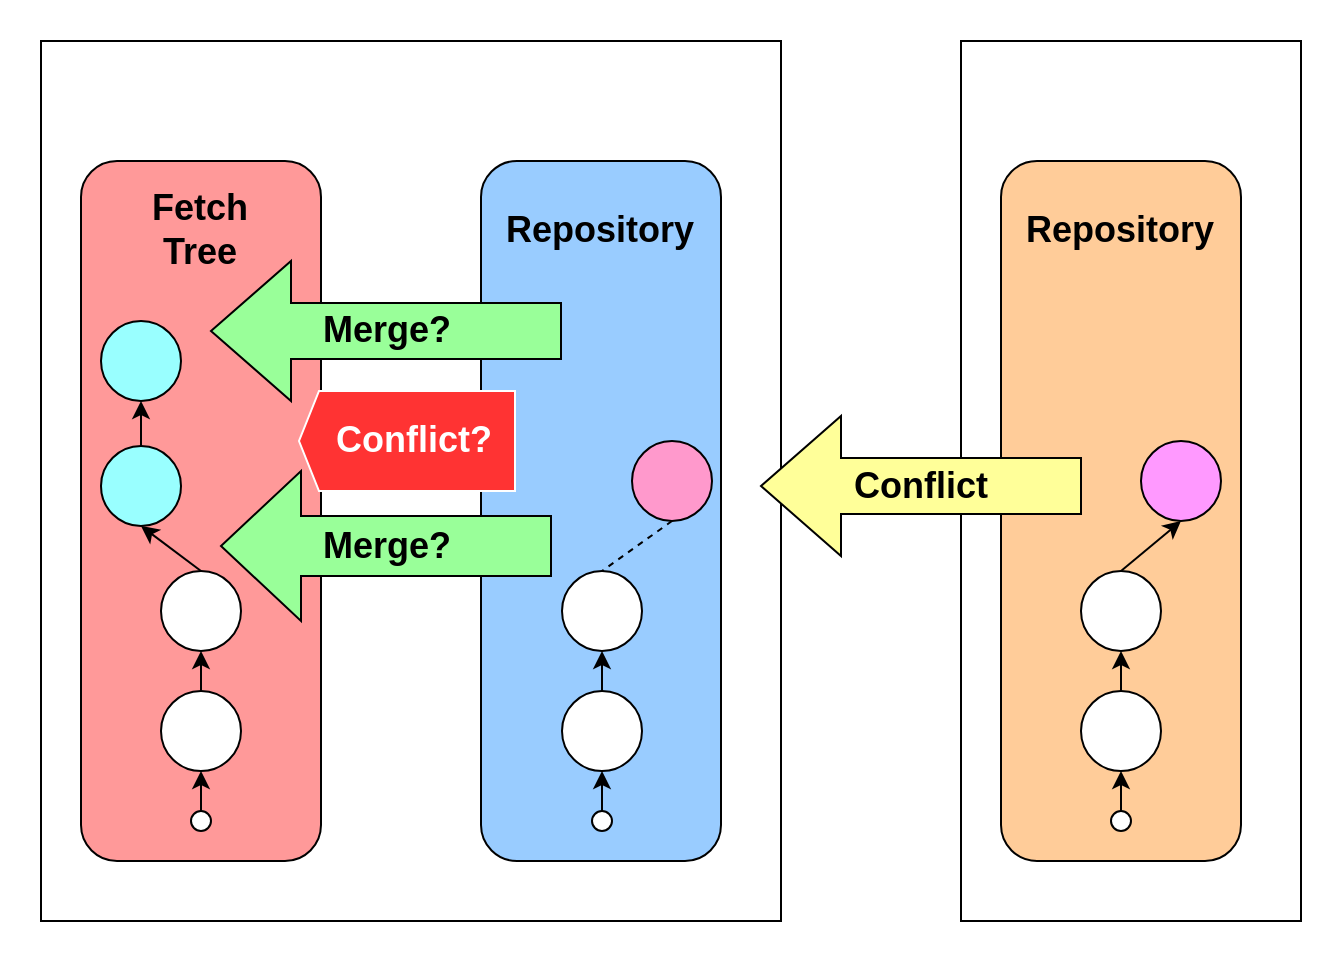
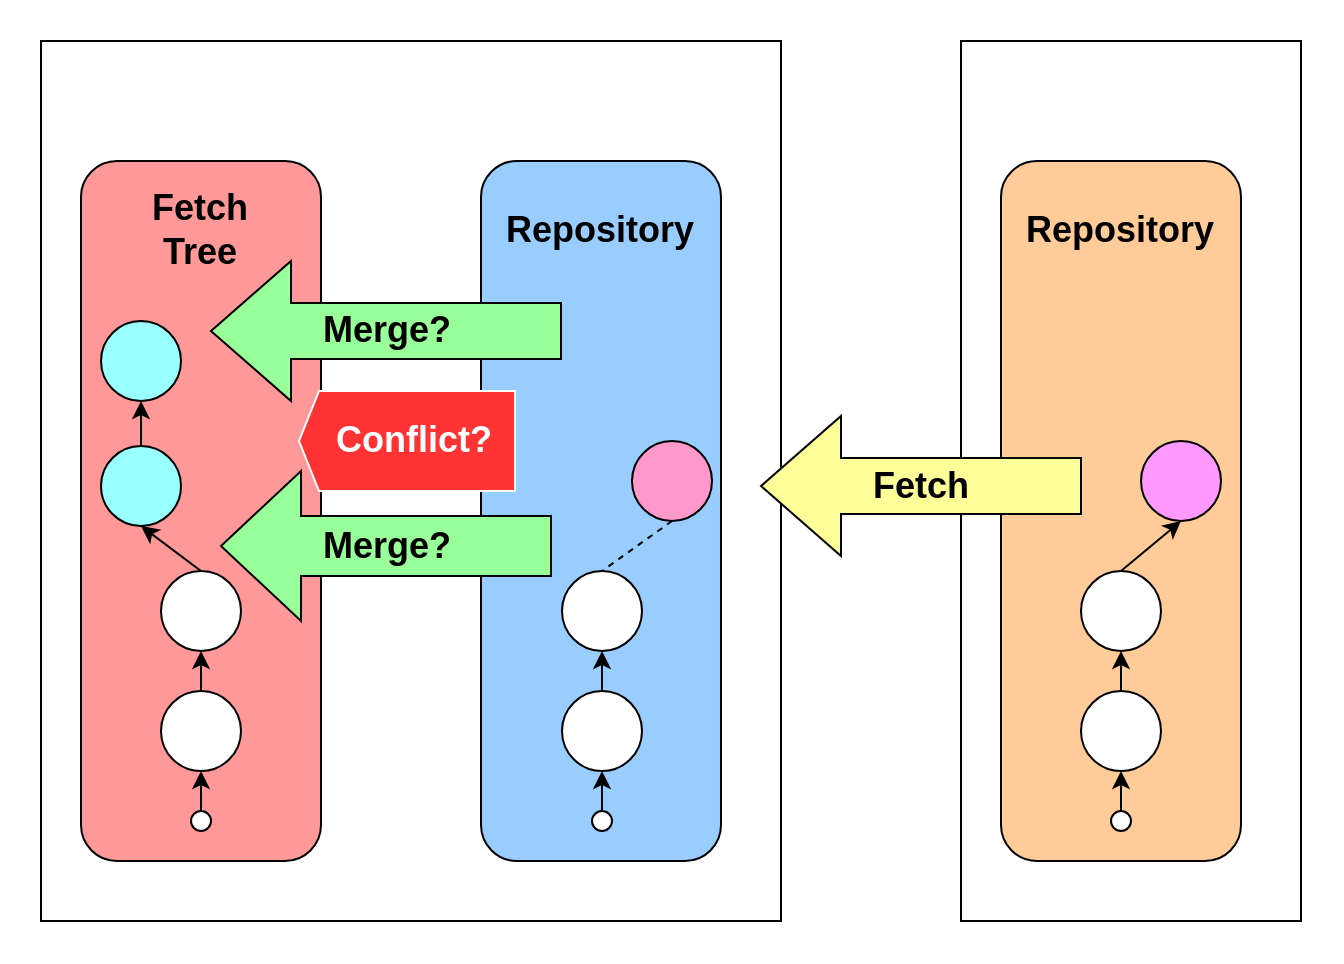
  <mxCell id="0" />
  <mxCell id="1" parent="0" />
  <mxCell id="2" value="" style="rounded=0;whiteSpace=wrap;html=1;" vertex="1" parent="1"><mxGeometry x="20" y="20" width="370" height="440" as="geometry" /></mxCell>
  <mxCell id="3" value="" style="rounded=1;whiteSpace=wrap;html=1;fillColor=#99CCFF;" vertex="1" parent="1"><mxGeometry x="240" y="80" width="120" height="350" as="geometry" /></mxCell>
  <mxCell id="4" value="&lt;font style=&quot;font-size: 18px&quot;&gt;&lt;b&gt;Repository&lt;/b&gt;&lt;/font&gt;" style="text;html=1;strokeColor=none;fillColor=none;align=center;verticalAlign=middle;whiteSpace=wrap;rounded=0;" vertex="1" parent="1"><mxGeometry x="245" y="100" width="110" height="30" as="geometry" /></mxCell>
  <mxCell id="5" value="" style="rounded=1;whiteSpace=wrap;html=1;fillColor=#FF9999;" vertex="1" parent="1"><mxGeometry x="40" y="80" width="120" height="350" as="geometry" /></mxCell>
  <mxCell id="6" value="&lt;font style=&quot;font-size: 18px&quot;&gt;&lt;b&gt;Fetch Tree&lt;/b&gt;&lt;/font&gt;" style="text;html=1;strokeColor=none;fillColor=none;align=center;verticalAlign=middle;whiteSpace=wrap;rounded=0;" vertex="1" parent="1"><mxGeometry x="55" y="90" width="90" height="50" as="geometry" /></mxCell>
  <mxCell id="7" value="" style="rounded=0;whiteSpace=wrap;html=1;" vertex="1" parent="1"><mxGeometry x="480" y="20" width="170" height="440" as="geometry" /></mxCell>
  <mxCell id="8" value="" style="rounded=1;whiteSpace=wrap;html=1;fillColor=#FFCC99;" vertex="1" parent="1"><mxGeometry x="500" y="80" width="120" height="350" as="geometry" /></mxCell>
  <mxCell id="9" value="&lt;font style=&quot;font-size: 18px&quot;&gt;&lt;b&gt;Repository&lt;/b&gt;&lt;/font&gt;" style="text;html=1;strokeColor=none;fillColor=none;align=center;verticalAlign=middle;whiteSpace=wrap;rounded=0;" vertex="1" parent="1"><mxGeometry x="505" y="100" width="110" height="30" as="geometry" /></mxCell>
  <mxCell id="10" value="" style="ellipse;whiteSpace=wrap;html=1;aspect=fixed;" vertex="1" parent="1"><mxGeometry x="95" y="405" width="10" height="10" as="geometry" /></mxCell>
  <mxCell id="11" value="" style="ellipse;whiteSpace=wrap;html=1;aspect=fixed;" vertex="1" parent="1"><mxGeometry x="80" y="345" width="40" height="40" as="geometry" /></mxCell>
  <mxCell id="12" value="" style="ellipse;whiteSpace=wrap;html=1;aspect=fixed;" vertex="1" parent="1"><mxGeometry x="80" y="285" width="40" height="40" as="geometry" /></mxCell>
  <mxCell id="13" value="" style="endArrow=classic;html=1;exitX=0.5;exitY=0;exitDx=0;exitDy=0;entryX=0.5;entryY=1;entryDx=0;entryDy=0;" edge="1" parent="1" source="10" target="11"><mxGeometry width="50" height="50" relative="1" as="geometry"><mxPoint x="-40" y="375" as="sourcePoint" /><mxPoint x="10" y="325" as="targetPoint" /></mxGeometry></mxCell>
  <mxCell id="14" value="" style="endArrow=classic;html=1;exitX=0.5;exitY=0;exitDx=0;exitDy=0;entryX=0.5;entryY=1;entryDx=0;entryDy=0;" edge="1" parent="1" source="11" target="12"><mxGeometry width="50" height="50" relative="1" as="geometry"><mxPoint x="110" y="525" as="sourcePoint" /><mxPoint x="160" y="475" as="targetPoint" /></mxGeometry></mxCell>
  <mxCell id="15" value="" style="ellipse;whiteSpace=wrap;html=1;aspect=fixed;" vertex="1" parent="1"><mxGeometry x="295.5" y="405" width="10" height="10" as="geometry" /></mxCell>
  <mxCell id="16" value="" style="ellipse;whiteSpace=wrap;html=1;aspect=fixed;" vertex="1" parent="1"><mxGeometry x="280.5" y="345" width="40" height="40" as="geometry" /></mxCell>
  <mxCell id="17" value="" style="ellipse;whiteSpace=wrap;html=1;aspect=fixed;" vertex="1" parent="1"><mxGeometry x="280.5" y="285" width="40" height="40" as="geometry" /></mxCell>
  <mxCell id="18" value="" style="endArrow=classic;html=1;exitX=0.5;exitY=0;exitDx=0;exitDy=0;entryX=0.5;entryY=1;entryDx=0;entryDy=0;" edge="1" source="15" target="16" parent="1"><mxGeometry width="50" height="50" relative="1" as="geometry"><mxPoint x="160.5" y="375" as="sourcePoint" /><mxPoint x="210.5" y="325" as="targetPoint" /></mxGeometry></mxCell>
  <mxCell id="19" value="" style="endArrow=classic;html=1;exitX=0.5;exitY=0;exitDx=0;exitDy=0;entryX=0.5;entryY=1;entryDx=0;entryDy=0;" edge="1" source="16" target="17" parent="1"><mxGeometry width="50" height="50" relative="1" as="geometry"><mxPoint x="310.5" y="525" as="sourcePoint" /><mxPoint x="360.5" y="475" as="targetPoint" /></mxGeometry></mxCell>
  <mxCell id="20" value="" style="ellipse;whiteSpace=wrap;html=1;aspect=fixed;" vertex="1" parent="1"><mxGeometry x="555" y="405" width="10" height="10" as="geometry" /></mxCell>
  <mxCell id="21" value="" style="ellipse;whiteSpace=wrap;html=1;aspect=fixed;" vertex="1" parent="1"><mxGeometry x="540" y="345" width="40" height="40" as="geometry" /></mxCell>
  <mxCell id="22" value="" style="ellipse;whiteSpace=wrap;html=1;aspect=fixed;" vertex="1" parent="1"><mxGeometry x="540" y="285" width="40" height="40" as="geometry" /></mxCell>
  <mxCell id="23" value="" style="endArrow=classic;html=1;exitX=0.5;exitY=0;exitDx=0;exitDy=0;entryX=0.5;entryY=1;entryDx=0;entryDy=0;" edge="1" source="20" target="21" parent="1"><mxGeometry width="50" height="50" relative="1" as="geometry"><mxPoint x="420" y="375" as="sourcePoint" /><mxPoint x="470" y="325" as="targetPoint" /></mxGeometry></mxCell>
  <mxCell id="24" value="" style="endArrow=classic;html=1;exitX=0.5;exitY=0;exitDx=0;exitDy=0;entryX=0.5;entryY=1;entryDx=0;entryDy=0;" edge="1" source="21" target="22" parent="1"><mxGeometry width="50" height="50" relative="1" as="geometry"><mxPoint x="570" y="525" as="sourcePoint" /><mxPoint x="620" y="475" as="targetPoint" /></mxGeometry></mxCell>
  <mxCell id="25" value="" style="ellipse;whiteSpace=wrap;html=1;aspect=fixed;fillColor=#FF99FF;" vertex="1" parent="1"><mxGeometry x="570" y="220" width="40" height="40" as="geometry" /></mxCell>
  <mxCell id="26" value="" style="ellipse;whiteSpace=wrap;html=1;aspect=fixed;fillColor=#99FFFF;" vertex="1" parent="1"><mxGeometry x="50" y="222.5" width="40" height="40" as="geometry" /></mxCell>
  <mxCell id="27" value="" style="ellipse;whiteSpace=wrap;html=1;aspect=fixed;fillColor=#99FFFF;" vertex="1" parent="1"><mxGeometry x="50" y="160" width="40" height="40" as="geometry" /></mxCell>
  <mxCell id="28" value="" style="endArrow=classic;html=1;exitX=0.5;exitY=0;exitDx=0;exitDy=0;entryX=0.5;entryY=1;entryDx=0;entryDy=0;" edge="1" parent="1" source="12" target="26"><mxGeometry width="50" height="50" relative="1" as="geometry"><mxPoint x="-100" y="355" as="sourcePoint" /><mxPoint x="-50" y="305" as="targetPoint" /></mxGeometry></mxCell>
  <mxCell id="29" value="" style="endArrow=classic;html=1;exitX=0.5;exitY=0;exitDx=0;exitDy=0;entryX=0.5;entryY=1;entryDx=0;entryDy=0;" edge="1" parent="1" source="26" target="27"><mxGeometry width="50" height="50" relative="1" as="geometry"><mxPoint x="-70" y="305" as="sourcePoint" /><mxPoint x="-20" y="255" as="targetPoint" /></mxGeometry></mxCell>
  <mxCell id="30" value="" style="endArrow=classic;html=1;exitX=0.5;exitY=0;exitDx=0;exitDy=0;entryX=0.5;entryY=1;entryDx=0;entryDy=0;" edge="1" parent="1" source="22" target="25"><mxGeometry width="50" height="50" relative="1" as="geometry"><mxPoint x="420" y="295" as="sourcePoint" /><mxPoint x="470" y="245" as="targetPoint" /></mxGeometry></mxCell>
  <mxCell id="31" value="" style="ellipse;whiteSpace=wrap;html=1;aspect=fixed;fillColor=#FF99CC;" vertex="1" parent="1"><mxGeometry x="315.5" y="220" width="40" height="40" as="geometry" /></mxCell>
  <mxCell id="32" value="" style="endArrow=none;dashed=1;html=1;entryX=0.5;entryY=0;entryDx=0;entryDy=0;exitX=0.5;exitY=1;exitDx=0;exitDy=0;" edge="1" parent="1" source="31" target="17"><mxGeometry width="50" height="50" relative="1" as="geometry"><mxPoint x="-149.5" y="365" as="sourcePoint" /><mxPoint x="-99.5" y="315" as="targetPoint" /></mxGeometry></mxCell>
- <mxCell id="33" value="&lt;font style=&quot;font-size: 18px&quot;&gt;&lt;b&gt;Conflict&lt;/b&gt;&lt;/font&gt;" style="html=1;shadow=0;dashed=0;align=center;verticalAlign=middle;shape=mxgraph.arrows2.arrow;dy=0.6;dx=40;flipH=1;notch=0;fillColor=#FFFF99;" vertex="1" parent="1"><mxGeometry x="380" y="207.5" width="160" height="70" as="geometry" /></mxCell>
+ <mxCell id="33" value="&lt;font style=&quot;font-size: 18px&quot;&gt;&lt;b&gt;Fetch&lt;/b&gt;&lt;/font&gt;" style="html=1;shadow=0;dashed=0;align=center;verticalAlign=middle;shape=mxgraph.arrows2.arrow;dy=0.6;dx=40;flipH=1;notch=0;fillColor=#FFFF99;" vertex="1" parent="1"><mxGeometry x="380" y="207.5" width="160" height="70" as="geometry" /></mxCell>
  <mxCell id="34" value="&lt;font style=&quot;font-size: 18px&quot;&gt;&lt;b&gt;Merge?&lt;br&gt;&lt;/b&gt;&lt;/font&gt;" style="html=1;shadow=0;dashed=0;align=center;verticalAlign=middle;shape=mxgraph.arrows2.arrow;dy=0.6;dx=40;flipH=1;notch=0;fillColor=#99FF99;direction=east;rotation=0;" vertex="1" parent="1"><mxGeometry x="110" y="235" width="165" height="75" as="geometry" /></mxCell>
  <mxCell id="35" value="&lt;b&gt;&lt;font style=&quot;font-size: 18px&quot;&gt;Merge?&lt;/font&gt;&lt;/b&gt;" style="html=1;shadow=0;dashed=0;align=center;verticalAlign=middle;shape=mxgraph.arrows2.arrow;dy=0.6;dx=40;flipH=1;notch=0;fillColor=#99FF99;rotation=0;" vertex="1" parent="1"><mxGeometry x="105" y="130" width="175" height="70" as="geometry" /></mxCell>
  <mxCell id="36" value="" style="html=1;shadow=0;dashed=0;align=center;verticalAlign=middle;shape=mxgraph.arrows2.arrow;dy=0;dx=10;notch=0;fillColor=#FF3333;rotation=-180;strokeColor=#FFFFFF;" vertex="1" parent="1"><mxGeometry x="149" y="195" width="108" height="50" as="geometry" /></mxCell>
  <mxCell id="37" value="&lt;b&gt;&lt;font style=&quot;font-size: 18px&quot; color=&quot;#ffffff&quot;&gt;Conflict?&lt;/font&gt;&lt;/b&gt;" style="text;html=1;strokeColor=none;fillColor=none;align=center;verticalAlign=middle;whiteSpace=wrap;rounded=0;" vertex="1" parent="1"><mxGeometry x="157" y="202.5" width="100" height="35" as="geometry" /></mxCell>
